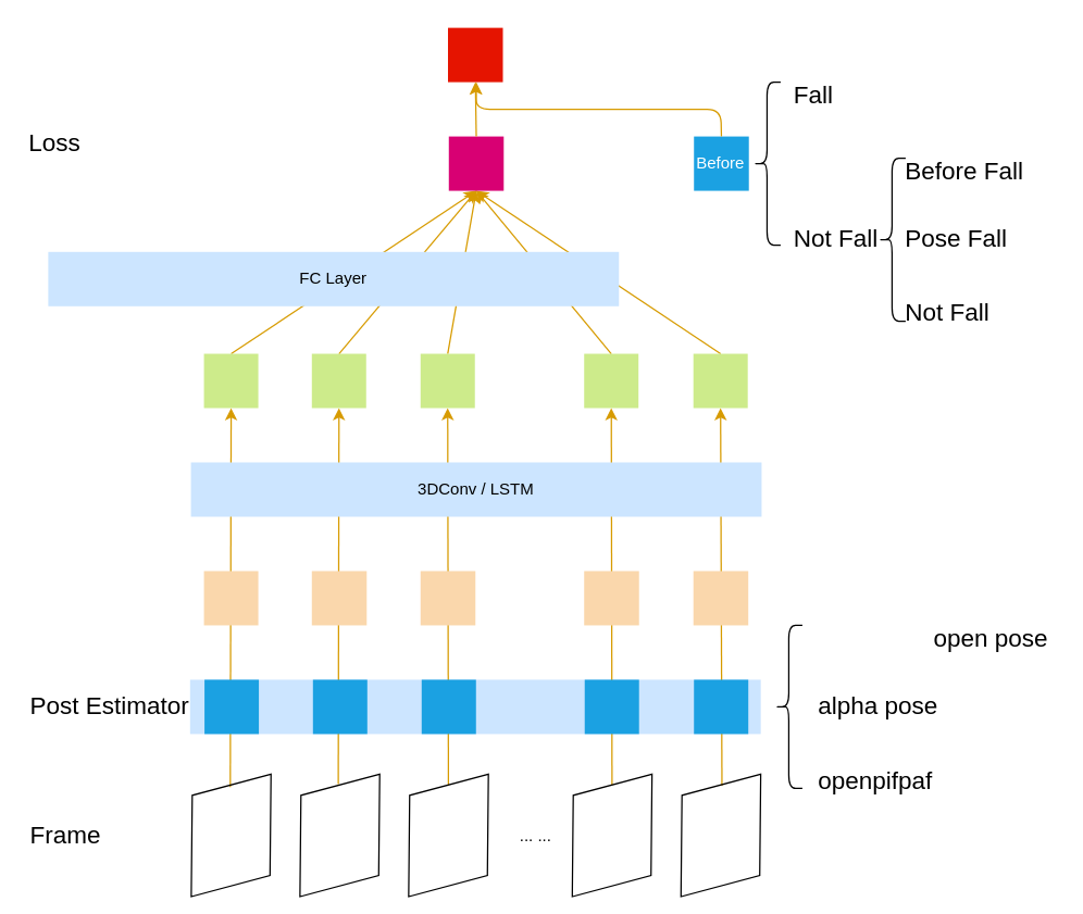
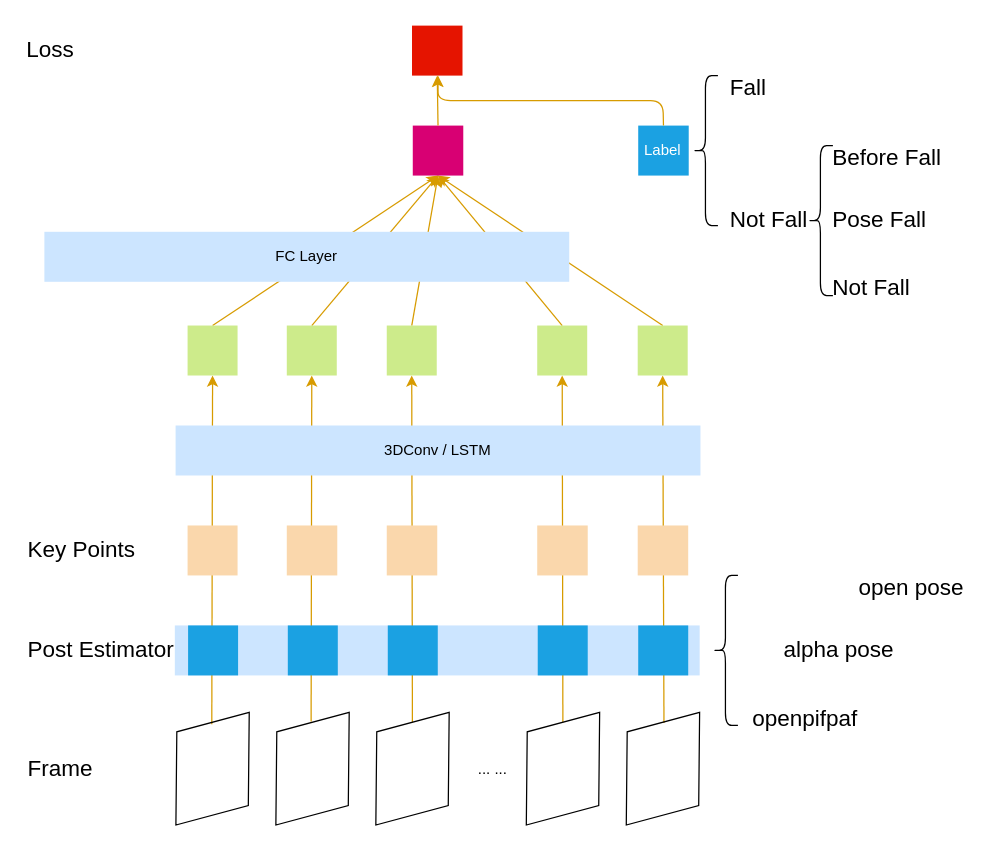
  <mxCell id="0" />
  <mxCell id="1" parent="0" />
  <mxCell id="2" value="" style="rounded=0;whiteSpace=wrap;html=1;fillColor=#cce5ff;strokeColor=none;" vertex="1" parent="1"><mxGeometry x="139.38" y="500" width="420" height="40" as="geometry" /></mxCell>
  <mxCell id="3" value="" style="endArrow=classic;html=1;fillColor=#ffe6cc;strokeColor=#d79b00;exitX=0.5;exitY=0;exitDx=0;exitDy=0;" edge="1" parent="1" source="33"><mxGeometry width="50" height="50" relative="1" as="geometry"><mxPoint x="348.98" y="280" as="sourcePoint" /><mxPoint x="350" y="140" as="targetPoint" /></mxGeometry></mxCell>
  <mxCell id="4" value="" style="endArrow=classic;html=1;fillColor=#ffe6cc;strokeColor=#d79b00;exitX=0.5;exitY=0;exitDx=0;exitDy=0;entryX=0.5;entryY=1;entryDx=0;entryDy=0;" edge="1" parent="1" source="32" target="40"><mxGeometry width="50" height="50" relative="1" as="geometry"><mxPoint x="338.98" y="270" as="sourcePoint" /><mxPoint x="360" y="150" as="targetPoint" /></mxGeometry></mxCell>
  <mxCell id="5" value="" style="endArrow=classic;html=1;fillColor=#ffe6cc;strokeColor=#d79b00;exitX=0.5;exitY=0;exitDx=0;exitDy=0;" edge="1" parent="1" source="31"><mxGeometry width="50" height="50" relative="1" as="geometry"><mxPoint x="550" y="170" as="sourcePoint" /><mxPoint x="350" y="140" as="targetPoint" /></mxGeometry></mxCell>
  <mxCell id="6" value="" style="endArrow=classic;html=1;exitX=0.5;exitY=0;exitDx=0;exitDy=0;fillColor=#ffe6cc;strokeColor=#d79b00;" edge="1" parent="1" source="30"><mxGeometry width="50" height="50" relative="1" as="geometry"><mxPoint x="179.59" y="270" as="sourcePoint" /><mxPoint x="350" y="140" as="targetPoint" /></mxGeometry></mxCell>
  <mxCell id="7" value="" style="endArrow=classic;html=1;exitX=0.5;exitY=0;exitDx=0;exitDy=0;entryX=0.5;entryY=1;entryDx=0;entryDy=0;fillColor=#ffe6cc;strokeColor=#d79b00;" edge="1" parent="1" source="26" target="40"><mxGeometry width="50" height="50" relative="1" as="geometry"><mxPoint x="178.975" y="588.976" as="sourcePoint" /><mxPoint x="179.59" y="310" as="targetPoint" /></mxGeometry></mxCell>
  <mxCell id="8" value="" style="endArrow=classic;html=1;exitX=0.608;exitY=-0.011;exitDx=0;exitDy=0;exitPerimeter=0;entryX=0.5;entryY=1;entryDx=0;entryDy=0;fillColor=#ffe6cc;strokeColor=#d79b00;" edge="1" parent="1" source="14" target="30"><mxGeometry width="50" height="50" relative="1" as="geometry"><mxPoint x="178.975" y="588.976" as="sourcePoint" /><mxPoint x="180" y="270" as="targetPoint" /></mxGeometry></mxCell>
  <mxCell id="9" value="" style="endArrow=classic;html=1;entryX=0.5;entryY=1;entryDx=0;entryDy=0;fillColor=#ffe6cc;strokeColor=#d79b00;" edge="1" parent="1" source="15" target="31"><mxGeometry width="50" height="50" relative="1" as="geometry"><mxPoint x="188.975" y="598.976" as="sourcePoint" /><mxPoint x="190" y="280" as="targetPoint" /></mxGeometry></mxCell>
  <mxCell id="10" value="" style="endArrow=classic;html=1;entryX=0.5;entryY=1;entryDx=0;entryDy=0;fillColor=#ffe6cc;strokeColor=#d79b00;" edge="1" parent="1" source="16" target="32"><mxGeometry width="50" height="50" relative="1" as="geometry"><mxPoint x="198.975" y="608.976" as="sourcePoint" /><mxPoint x="200" y="290" as="targetPoint" /></mxGeometry></mxCell>
  <mxCell id="11" value="" style="endArrow=classic;html=1;exitX=0.628;exitY=0.012;exitDx=0;exitDy=0;exitPerimeter=0;entryX=0.5;entryY=1;entryDx=0;entryDy=0;fillColor=#ffe6cc;strokeColor=#d79b00;" edge="1" parent="1" source="17" target="33"><mxGeometry width="50" height="50" relative="1" as="geometry"><mxPoint x="208.975" y="618.976" as="sourcePoint" /><mxPoint x="210" y="300" as="targetPoint" /></mxGeometry></mxCell>
  <mxCell id="12" value="" style="endArrow=classic;html=1;exitX=0.608;exitY=0.018;exitDx=0;exitDy=0;exitPerimeter=0;entryX=0.5;entryY=1;entryDx=0;entryDy=0;fillColor=#ffe6cc;strokeColor=#d79b00;" edge="1" parent="1" source="13" target="26"><mxGeometry width="50" height="50" relative="1" as="geometry"><mxPoint x="200" y="430" as="sourcePoint" /><mxPoint x="250" y="380" as="targetPoint" /></mxGeometry></mxCell>
  <mxCell id="13" value="" style="shape=parallelogram;perimeter=parallelogramPerimeter;whiteSpace=wrap;html=1;fixedSize=1;fillColor=none;rotation=-15;" vertex="1" parent="1"><mxGeometry x="129.59" y="578.74" width="80" height="71.83" as="geometry" /></mxCell>
  <mxCell id="14" value="" style="shape=parallelogram;perimeter=parallelogramPerimeter;whiteSpace=wrap;html=1;fixedSize=1;fillColor=none;rotation=-15;" vertex="1" parent="1"><mxGeometry x="209.59" y="578.74" width="80" height="71.83" as="geometry" /></mxCell>
  <mxCell id="15" value="" style="shape=parallelogram;perimeter=parallelogramPerimeter;whiteSpace=wrap;html=1;fixedSize=1;fillColor=none;rotation=-15;" vertex="1" parent="1"><mxGeometry x="289.59" y="578.74" width="80" height="71.83" as="geometry" /></mxCell>
  <mxCell id="16" value="" style="shape=parallelogram;perimeter=parallelogramPerimeter;whiteSpace=wrap;html=1;fixedSize=1;fillColor=none;rotation=-15;" vertex="1" parent="1"><mxGeometry x="410" y="578.74" width="80" height="71.83" as="geometry" /></mxCell>
  <mxCell id="17" value="" style="shape=parallelogram;perimeter=parallelogramPerimeter;whiteSpace=wrap;html=1;fixedSize=1;fillColor=none;rotation=-15;" vertex="1" parent="1"><mxGeometry x="490" y="578.74" width="80" height="71.83" as="geometry" /></mxCell>
  <mxCell id="18" value="... ..." style="text;html=1;strokeColor=none;fillColor=none;align=center;verticalAlign=middle;whiteSpace=wrap;rounded=0;" vertex="1" parent="1"><mxGeometry x="374" y="604.65" width="40" height="20" as="geometry" /></mxCell>
  <mxCell id="19" value="" style="rounded=0;whiteSpace=wrap;html=1;fillColor=#1ba1e2;fontColor=#ffffff;strokeColor=none;" vertex="1" parent="1"><mxGeometry x="150" y="500" width="40" height="40" as="geometry" /></mxCell>
  <mxCell id="20" value="&lt;font style=&quot;font-size: 18px;&quot;&gt;Frame&lt;/font&gt;" style="text;html=1;strokeColor=none;fillColor=none;align=left;verticalAlign=middle;whiteSpace=wrap;rounded=0;fontSize=18;" vertex="1" parent="1"><mxGeometry x="20" y="604.65" width="60" height="20" as="geometry" /></mxCell>
  <mxCell id="21" value="&lt;font style=&quot;font-size: 18px&quot;&gt;Post Estimator&lt;/font&gt;" style="text;html=1;strokeColor=none;fillColor=none;align=left;verticalAlign=middle;whiteSpace=wrap;rounded=0;" vertex="1" parent="1"><mxGeometry x="20" y="510" width="120" height="20" as="geometry" /></mxCell>
  <mxCell id="22" value="" style="rounded=0;whiteSpace=wrap;html=1;fillColor=#fad7ac;strokeColor=none;" vertex="1" parent="1"><mxGeometry x="149.59" y="420" width="40" height="40" as="geometry" /></mxCell>
+ <mxCell id="23" value="&lt;font style=&quot;font-size: 18px&quot;&gt;Key Points&lt;/font&gt;" style="text;html=1;strokeColor=none;fillColor=none;align=left;verticalAlign=middle;whiteSpace=wrap;rounded=0;" vertex="1" parent="1"><mxGeometry x="20" y="430" width="90" height="20" as="geometry" /></mxCell>
  <mxCell id="24" value="" style="rounded=0;whiteSpace=wrap;html=1;fillColor=#fad7ac;strokeColor=none;" vertex="1" parent="1"><mxGeometry x="228.98" y="420" width="40.41" height="40" as="geometry" /></mxCell>
  <mxCell id="25" value="3DConv / LSTM" style="rounded=0;whiteSpace=wrap;html=1;fillColor=#cce5ff;strokeColor=none;" vertex="1" parent="1"><mxGeometry x="140" y="340" width="420" height="40" as="geometry" /></mxCell>
  <mxCell id="26" value="" style="rounded=0;whiteSpace=wrap;html=1;fillColor=#cdeb8b;strokeColor=none;" vertex="1" parent="1"><mxGeometry x="149.59" y="260" width="40" height="40" as="geometry" /></mxCell>
  <mxCell id="27" value="" style="rounded=0;whiteSpace=wrap;html=1;fillColor=#fad7ac;strokeColor=none;" vertex="1" parent="1"><mxGeometry x="308.98" y="420" width="40.41" height="40" as="geometry" /></mxCell>
  <mxCell id="28" value="" style="rounded=0;whiteSpace=wrap;html=1;fillColor=#fad7ac;strokeColor=none;" vertex="1" parent="1"><mxGeometry x="429.39" y="420" width="40.41" height="40" as="geometry" /></mxCell>
  <mxCell id="29" value="" style="rounded=0;whiteSpace=wrap;html=1;fillColor=#fad7ac;strokeColor=none;" vertex="1" parent="1"><mxGeometry x="509.8" y="420" width="40.41" height="40" as="geometry" /></mxCell>
  <mxCell id="30" value="" style="rounded=0;whiteSpace=wrap;html=1;fillColor=#cdeb8b;strokeColor=none;" vertex="1" parent="1"><mxGeometry x="228.98" y="260" width="40" height="40" as="geometry" /></mxCell>
  <mxCell id="31" value="" style="rounded=0;whiteSpace=wrap;html=1;fillColor=#cdeb8b;strokeColor=none;" vertex="1" parent="1"><mxGeometry x="308.98" y="260" width="40" height="40" as="geometry" /></mxCell>
  <mxCell id="32" value="" style="rounded=0;whiteSpace=wrap;html=1;fillColor=#cdeb8b;strokeColor=none;" vertex="1" parent="1"><mxGeometry x="429.39" y="260" width="40" height="40" as="geometry" /></mxCell>
  <mxCell id="33" value="" style="rounded=0;whiteSpace=wrap;html=1;fillColor=#cdeb8b;strokeColor=none;" vertex="1" parent="1"><mxGeometry x="509.8" y="260" width="40" height="40" as="geometry" /></mxCell>
  <mxCell id="34" value="FC Layer" style="rounded=0;whiteSpace=wrap;html=1;fillColor=#cce5ff;strokeColor=none;" vertex="1" parent="1"><mxGeometry x="35" y="185" width="420" height="40" as="geometry" /></mxCell>
  <mxCell id="35" value="" style="rounded=0;whiteSpace=wrap;html=1;fillColor=#1ba1e2;fontColor=#ffffff;strokeColor=none;" vertex="1" parent="1"><mxGeometry x="229.8" y="500" width="40" height="40" as="geometry" /></mxCell>
  <mxCell id="36" value="" style="rounded=0;whiteSpace=wrap;html=1;fillColor=#1ba1e2;fontColor=#ffffff;strokeColor=none;" vertex="1" parent="1"><mxGeometry x="309.8" y="500" width="40" height="40" as="geometry" /></mxCell>
  <mxCell id="37" value="" style="rounded=0;whiteSpace=wrap;html=1;fillColor=#1ba1e2;fontColor=#ffffff;strokeColor=none;" vertex="1" parent="1"><mxGeometry x="429.8" y="500" width="40" height="40" as="geometry" /></mxCell>
  <mxCell id="38" value="" style="rounded=0;whiteSpace=wrap;html=1;fillColor=#1ba1e2;fontColor=#ffffff;strokeColor=none;" vertex="1" parent="1"><mxGeometry x="510.21" y="500" width="40" height="40" as="geometry" /></mxCell>
- <mxCell id="39" value="Before" style="rounded=0;whiteSpace=wrap;html=1;fillColor=#1ba1e2;fontColor=#ffffff;strokeColor=none;" vertex="1" parent="1"><mxGeometry x="510.21" y="100" width="40.41" height="40" as="geometry" /></mxCell>
+ <mxCell id="39" value="Label" style="rounded=0;whiteSpace=wrap;html=1;fillColor=#1ba1e2;fontColor=#ffffff;strokeColor=none;" vertex="1" parent="1"><mxGeometry x="510.21" y="100" width="40.41" height="40" as="geometry" /></mxCell>
  <mxCell id="40" value="" style="rounded=0;whiteSpace=wrap;html=1;fillColor=#d80073;fontColor=#ffffff;strokeColor=none;" vertex="1" parent="1"><mxGeometry x="329.8" y="100" width="40.41" height="40" as="geometry" /></mxCell>
  <mxCell id="41" value="" style="rounded=0;whiteSpace=wrap;html=1;fillColor=#e51400;fontColor=#ffffff;strokeColor=none;" vertex="1" parent="1"><mxGeometry x="329.18" y="20" width="40.41" height="40" as="geometry" /></mxCell>
- <mxCell id="42" value="&lt;font style=&quot;font-size: 18px&quot;&gt;Loss&lt;/font&gt;" style="text;html=1;strokeColor=none;fillColor=none;align=center;verticalAlign=middle;whiteSpace=wrap;rounded=0;" vertex="1" parent="1"><mxGeometry x="20" y="95" width="40" height="20" as="geometry" /></mxCell>
+ <mxCell id="42" value="&lt;font style=&quot;font-size: 18px&quot;&gt;Loss&lt;/font&gt;" style="text;html=1;strokeColor=none;fillColor=none;align=center;verticalAlign=middle;whiteSpace=wrap;rounded=0;" vertex="1" parent="1"><mxGeometry x="20" y="30" width="40" height="20" as="geometry" /></mxCell>
  <mxCell id="43" value="" style="endArrow=classic;html=1;exitX=0.5;exitY=0;exitDx=0;exitDy=0;entryX=0.5;entryY=1;entryDx=0;entryDy=0;fillColor=#ffe6cc;strokeColor=#d79b00;" edge="1" parent="1" source="40" target="41"><mxGeometry width="50" height="50" relative="1" as="geometry"><mxPoint x="179.59" y="270" as="sourcePoint" /><mxPoint x="360.005" y="150" as="targetPoint" /></mxGeometry></mxCell>
  <mxCell id="44" value="" style="endArrow=classic;html=1;exitX=0.5;exitY=0;exitDx=0;exitDy=0;fillColor=#ffe6cc;strokeColor=#d79b00;" edge="1" parent="1" source="39"><mxGeometry width="50" height="50" relative="1" as="geometry"><mxPoint x="360.005" y="110" as="sourcePoint" /><mxPoint x="350" y="60" as="targetPoint" /><Array as="points"><mxPoint x="530" y="80" /><mxPoint x="350" y="80" /></Array></mxGeometry></mxCell>
  <mxCell id="45" value="" style="shape=curlyBracket;whiteSpace=wrap;html=1;rounded=1;fillColor=none;" vertex="1" parent="1"><mxGeometry x="570" y="460" width="20" height="120" as="geometry" /></mxCell>
  <mxCell id="46" value="&lt;font style=&quot;font-size: 18px&quot;&gt;open pose&lt;/font&gt;" style="text;html=1;strokeColor=none;fillColor=none;align=left;verticalAlign=middle;whiteSpace=wrap;rounded=0;" vertex="1" parent="1"><mxGeometry x="685" y="460" width="90" height="20" as="geometry" /></mxCell>
- <mxCell id="47" value="&lt;font style=&quot;font-size: 18px&quot;&gt;alpha pose&lt;/font&gt;" style="text;html=1;strokeColor=none;fillColor=none;align=left;verticalAlign=middle;whiteSpace=wrap;rounded=0;" vertex="1" parent="1"><mxGeometry x="600" y="510" width="100" height="20" as="geometry" /></mxCell>
+ <mxCell id="47" value="&lt;font style=&quot;font-size: 18px&quot;&gt;alpha pose&lt;/font&gt;" style="text;html=1;strokeColor=none;fillColor=none;align=left;verticalAlign=middle;whiteSpace=wrap;rounded=0;" vertex="1" parent="1"><mxGeometry x="625" y="510" width="100" height="20" as="geometry" /></mxCell>
  <mxCell id="48" value="&lt;font style=&quot;font-size: 18px&quot;&gt;openpifpaf&lt;/font&gt;" style="text;html=1;strokeColor=none;fillColor=none;align=left;verticalAlign=middle;whiteSpace=wrap;rounded=0;" vertex="1" parent="1"><mxGeometry x="600" y="565" width="100" height="20" as="geometry" /></mxCell>
  <mxCell id="49" value="" style="shape=curlyBracket;whiteSpace=wrap;html=1;rounded=1;fillColor=none;" vertex="1" parent="1"><mxGeometry x="554" y="60" width="20" height="120" as="geometry" /></mxCell>
  <mxCell id="50" value="&lt;font style=&quot;font-size: 18px&quot;&gt;Fall&amp;nbsp;&lt;/font&gt;" style="text;html=1;strokeColor=none;fillColor=none;align=left;verticalAlign=middle;whiteSpace=wrap;rounded=0;" vertex="1" parent="1"><mxGeometry x="582" y="60" width="90" height="20" as="geometry" /></mxCell>
  <mxCell id="51" value="&lt;font style=&quot;font-size: 18px&quot;&gt;Not Fall&amp;nbsp;&lt;/font&gt;" style="text;html=1;strokeColor=none;fillColor=none;align=left;verticalAlign=middle;whiteSpace=wrap;rounded=0;" vertex="1" parent="1"><mxGeometry x="582" y="166" width="78" height="20" as="geometry" /></mxCell>
  <mxCell id="52" value="" style="shape=curlyBracket;whiteSpace=wrap;html=1;rounded=1;fillColor=none;" vertex="1" parent="1"><mxGeometry x="646" y="116" width="20" height="120" as="geometry" /></mxCell>
  <mxCell id="53" value="&lt;font style=&quot;font-size: 18px&quot;&gt;Not Fall&amp;nbsp;&lt;/font&gt;" style="text;html=1;strokeColor=none;fillColor=none;align=left;verticalAlign=middle;whiteSpace=wrap;rounded=0;" vertex="1" parent="1"><mxGeometry x="664" y="220" width="80" height="20" as="geometry" /></mxCell>
  <mxCell id="54" value="&lt;font style=&quot;font-size: 18px&quot;&gt;Before Fall&amp;nbsp;&lt;/font&gt;" style="text;html=1;strokeColor=none;fillColor=none;align=left;verticalAlign=middle;whiteSpace=wrap;rounded=0;" vertex="1" parent="1"><mxGeometry x="664" y="116" width="103" height="20" as="geometry" /></mxCell>
  <mxCell id="55" value="&lt;font style=&quot;font-size: 18px&quot;&gt;Pose Fall&amp;nbsp;&lt;/font&gt;" style="text;html=1;strokeColor=none;fillColor=none;align=left;verticalAlign=middle;whiteSpace=wrap;rounded=0;" vertex="1" parent="1"><mxGeometry x="664" y="166" width="103" height="20" as="geometry" /></mxCell>
